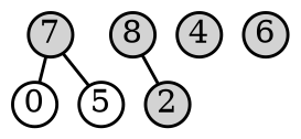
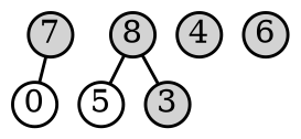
  graph {
    fontsize=12
    nodesep=0.1
    ranksep=0.1
    node [fillcolor=lightgray fixedsize=true fontsize=10 shape=circle style=filled]
    0 [fillcolor=white width=0.2]
    n2 [label=8 width=0.2]
-   2 [width=0.2]
+   2 [width=0.2 label=3]
    4 [width=0.2]
    5 [fillcolor=white width=0.2]
    6 [width=0.2]
    7 [width=0.2]
    n2 -- 2
    7 -- 0
-   7 -- 5
+   n2 -- 5
  }
